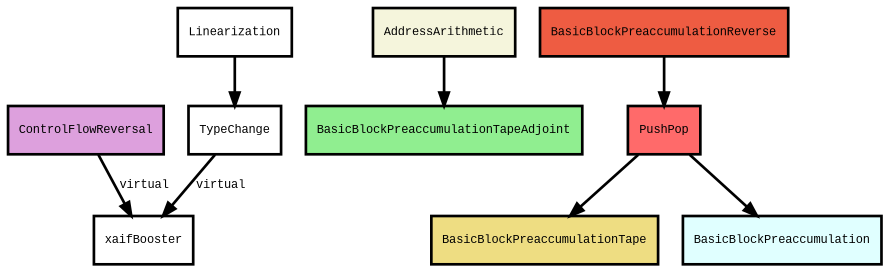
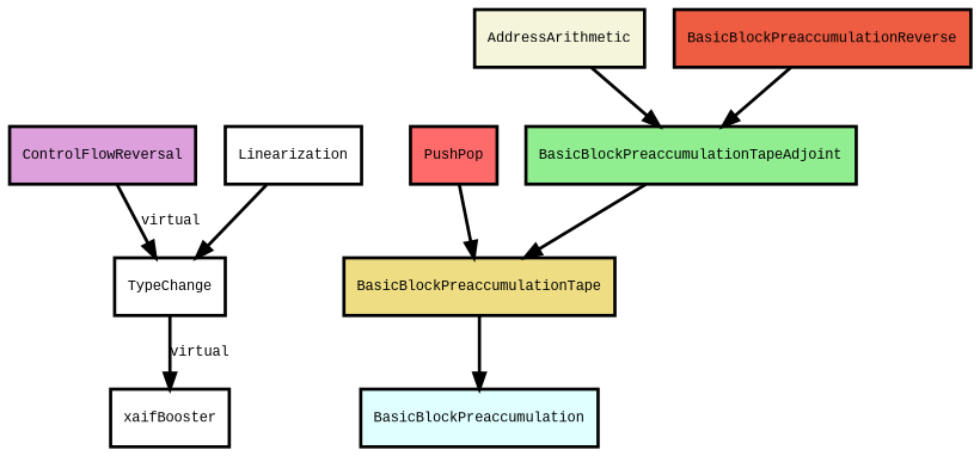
  digraph {
    fontname="Liberation Mono"
    node [fillcolor=white fontname="Liberation Mono" fontsize=9 penwidth=2 shape=rect style=filled]
    edge [fontname="Liberation Mono" fontsize=9 penwidth=2]
    ControlFlowReversal [fillcolor=plum]
    BasicBlockPreaccumulationTapeAdjoint [fillcolor=lightgreen]
    xaifBooster
    BasicBlockPreaccumulationTape [fillcolor=lightgoldenrod]
    BasicBlockPreaccumulation [fillcolor=lightcyan]
    PushPop [fillcolor=indianred1]
    AddressArithmetic [fillcolor=beige]
    Linearization
    TypeChange
    BasicBlockPreaccumulationReverse [fillcolor=tomato2]
    subgraph sub_1 {
      rank=same
      ControlFlowReversal
      BasicBlockPreaccumulationTapeAdjoint
    }
-   ControlFlowReversal -> xaifBooster [label=virtual]
-   PushPop -> BasicBlockPreaccumulation
+   ControlFlowReversal -> TypeChange [label=virtual]
+   BasicBlockPreaccumulationTapeAdjoint -> BasicBlockPreaccumulationTape
+   BasicBlockPreaccumulationTape -> BasicBlockPreaccumulation
    PushPop -> BasicBlockPreaccumulationTape
    AddressArithmetic -> BasicBlockPreaccumulationTapeAdjoint
    Linearization -> TypeChange
    TypeChange -> xaifBooster [label=virtual]
-   BasicBlockPreaccumulationReverse -> PushPop
+   BasicBlockPreaccumulationReverse -> BasicBlockPreaccumulationTapeAdjoint
  }
